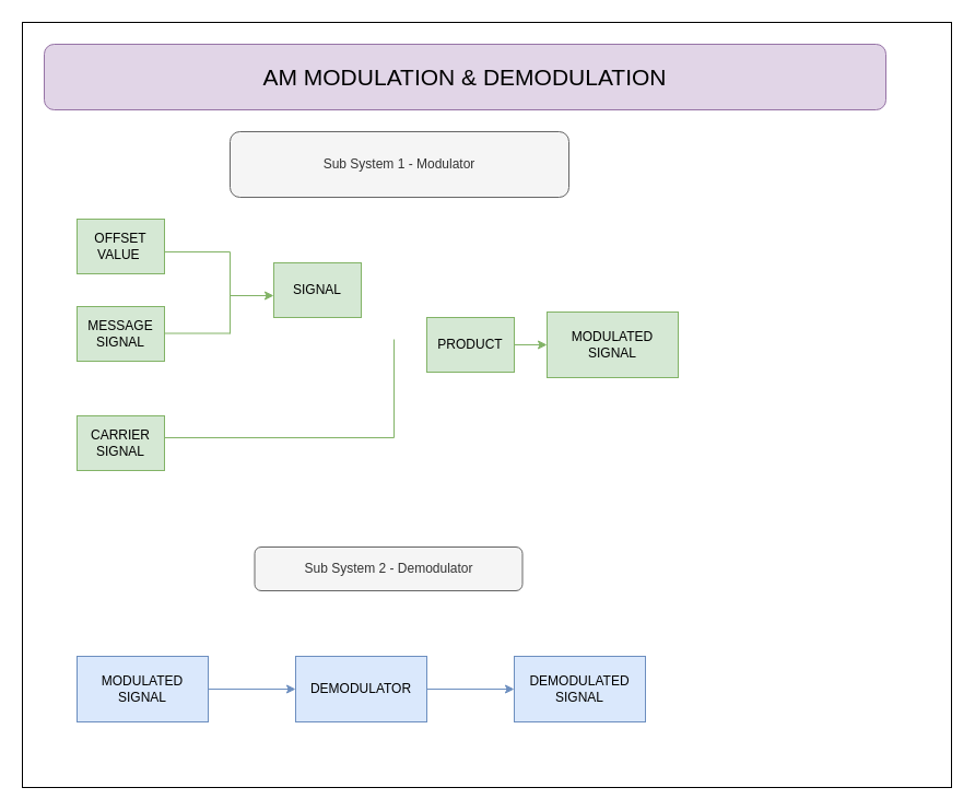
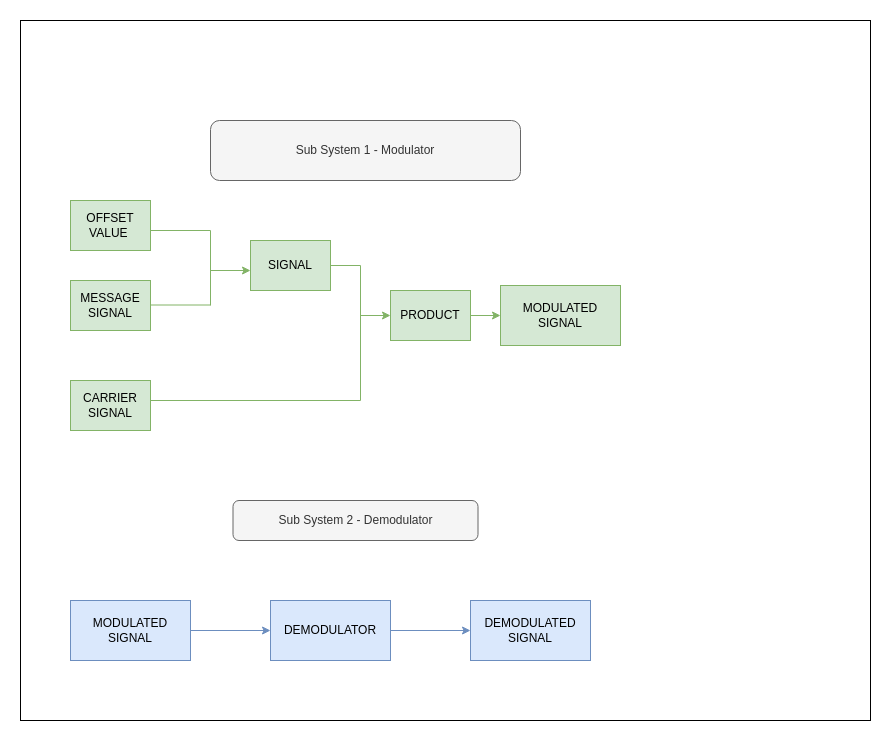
  <mxCell id="0" />
  <mxCell id="1" parent="0" />
  <mxCell id="2" value="MESSAGE SIGNAL" style="rounded=0;whiteSpace=wrap;html=1;fillColor=#d5e8d4;strokeColor=#82b366;" parent="1" vertex="1"><mxGeometry x="70" y="280" width="80" height="50" as="geometry" /></mxCell>
  <mxCell id="3" value="CARRIER SIGNAL" style="rounded=0;whiteSpace=wrap;html=1;fillColor=#d5e8d4;strokeColor=#82b366;" parent="1" vertex="1"><mxGeometry x="70" y="380" width="80" height="50" as="geometry" /></mxCell>
  <mxCell id="4" value="OFFSET VALUE&amp;nbsp;" style="rounded=0;whiteSpace=wrap;html=1;fillColor=#d5e8d4;strokeColor=#82b366;" parent="1" vertex="1"><mxGeometry x="70" y="200" width="80" height="50" as="geometry" /></mxCell>
+ <mxCell id="5" style="edgeStyle=orthogonalEdgeStyle;rounded=0;orthogonalLoop=1;jettySize=auto;html=1;entryX=0;entryY=0.5;entryDx=0;entryDy=0;fillColor=#d5e8d4;strokeColor=#82b366;" edge="1" parent="1" source="6" target="13"><mxGeometry relative="1" as="geometry" /></mxCell>
  <mxCell id="6" value="SIGNAL" style="rounded=0;whiteSpace=wrap;html=1;fillColor=#d5e8d4;strokeColor=#82b366;" parent="1" vertex="1"><mxGeometry x="250" y="240" width="80" height="50" as="geometry" /></mxCell>
  <mxCell id="7" value="" style="endArrow=none;html=1;rounded=0;fillColor=#d5e8d4;strokeColor=#82b366;" parent="1" edge="1"><mxGeometry width="50" height="50" relative="1" as="geometry"><mxPoint x="150" y="230" as="sourcePoint" /><mxPoint x="210" y="230" as="targetPoint" /></mxGeometry></mxCell>
  <mxCell id="8" value="" style="endArrow=none;html=1;rounded=0;fillColor=#d5e8d4;strokeColor=#82b366;" parent="1" edge="1"><mxGeometry width="50" height="50" relative="1" as="geometry"><mxPoint x="150" y="304.5" as="sourcePoint" /><mxPoint x="210" y="304.5" as="targetPoint" /></mxGeometry></mxCell>
  <mxCell id="9" value="" style="endArrow=none;html=1;rounded=0;fillColor=#d5e8d4;strokeColor=#82b366;" parent="1" edge="1"><mxGeometry width="50" height="50" relative="1" as="geometry"><mxPoint x="360" y="400" as="sourcePoint" /><mxPoint x="360" y="310" as="targetPoint" /></mxGeometry></mxCell>
  <mxCell id="10" value="" style="endArrow=none;html=1;rounded=0;fillColor=#d5e8d4;strokeColor=#82b366;" parent="1" edge="1"><mxGeometry width="50" height="50" relative="1" as="geometry"><mxPoint x="210" y="305" as="sourcePoint" /><mxPoint x="210" y="230" as="targetPoint" /></mxGeometry></mxCell>
  <mxCell id="11" value="" style="endArrow=classic;html=1;rounded=0;fillColor=#d5e8d4;strokeColor=#82b366;" parent="1" edge="1"><mxGeometry width="50" height="50" relative="1" as="geometry"><mxPoint x="210" y="270" as="sourcePoint" /><mxPoint x="250" y="270" as="targetPoint" /></mxGeometry></mxCell>
  <mxCell id="12" value="" style="edgeStyle=orthogonalEdgeStyle;rounded=0;orthogonalLoop=1;jettySize=auto;html=1;fillColor=#d5e8d4;strokeColor=#82b366;" parent="1" source="13" target="15" edge="1"><mxGeometry relative="1" as="geometry" /></mxCell>
  <mxCell id="13" value="PRODUCT" style="rounded=0;whiteSpace=wrap;html=1;fillColor=#d5e8d4;strokeColor=#82b366;" parent="1" vertex="1"><mxGeometry x="390" y="290" width="80" height="50" as="geometry" /></mxCell>
  <mxCell id="14" value="" style="endArrow=none;html=1;rounded=0;fillColor=#d5e8d4;strokeColor=#82b366;" parent="1" edge="1"><mxGeometry width="50" height="50" relative="1" as="geometry"><mxPoint x="150" y="400" as="sourcePoint" /><mxPoint x="360" y="400" as="targetPoint" /></mxGeometry></mxCell>
  <mxCell id="15" value="MODULATED SIGNAL" style="whiteSpace=wrap;html=1;rounded=0;fillColor=#d5e8d4;strokeColor=#82b366;" parent="1" vertex="1"><mxGeometry x="500" y="285" width="120" height="60" as="geometry" /></mxCell>
  <mxCell id="16" value="" style="edgeStyle=orthogonalEdgeStyle;rounded=0;orthogonalLoop=1;jettySize=auto;html=1;fillColor=#dae8fc;strokeColor=#6c8ebf;" parent="1" source="17" target="19" edge="1"><mxGeometry relative="1" as="geometry" /></mxCell>
  <mxCell id="17" value="MODULATED SIGNAL" style="whiteSpace=wrap;html=1;rounded=0;fillColor=#dae8fc;strokeColor=#6c8ebf;" parent="1" vertex="1"><mxGeometry x="70" y="600" width="120" height="60" as="geometry" /></mxCell>
  <mxCell id="18" value="" style="edgeStyle=orthogonalEdgeStyle;rounded=0;orthogonalLoop=1;jettySize=auto;html=1;fillColor=#dae8fc;strokeColor=#6c8ebf;" parent="1" source="19" target="20" edge="1"><mxGeometry relative="1" as="geometry" /></mxCell>
  <mxCell id="19" value="DEMODULATOR" style="whiteSpace=wrap;html=1;rounded=0;fillColor=#dae8fc;strokeColor=#6c8ebf;" parent="1" vertex="1"><mxGeometry x="270" y="600" width="120" height="60" as="geometry" /></mxCell>
  <mxCell id="20" value="&lt;span&gt;DEMODULATED SIGNAL&lt;/span&gt;" style="whiteSpace=wrap;html=1;rounded=0;fillColor=#dae8fc;strokeColor=#6c8ebf;" parent="1" vertex="1"><mxGeometry x="470" y="600" width="120" height="60" as="geometry" /></mxCell>
  <mxCell id="21" value="Sub System 2 - Demodulator" style="rounded=1;whiteSpace=wrap;html=1;fillColor=#f5f5f5;fontColor=#333333;strokeColor=#666666;" parent="1" vertex="1"><mxGeometry x="232.5" y="500" width="245" height="40" as="geometry" /></mxCell>
  <mxCell id="22" value="Sub System 1 - Modulator" style="rounded=1;whiteSpace=wrap;html=1;fillColor=#f5f5f5;fontColor=#333333;strokeColor=#666666;" parent="1" vertex="1"><mxGeometry x="210" y="120" width="310" height="60" as="geometry" /></mxCell>
- <mxCell id="23" value="&lt;font style=&quot;font-size: 21px&quot;&gt;AM MODULATION &amp;amp; DEMODULATION&lt;/font&gt;" style="rounded=1;whiteSpace=wrap;html=1;fillColor=#e1d5e7;strokeColor=#9673a6;" parent="1" vertex="1"><mxGeometry x="40" y="40" width="770" height="60" as="geometry" /></mxCell>
  <mxCell id="24" value="" style="rounded=0;whiteSpace=wrap;html=1;fillColor=none;" parent="1" vertex="1"><mxGeometry x="20" y="20" width="850" height="700" as="geometry" /></mxCell>
